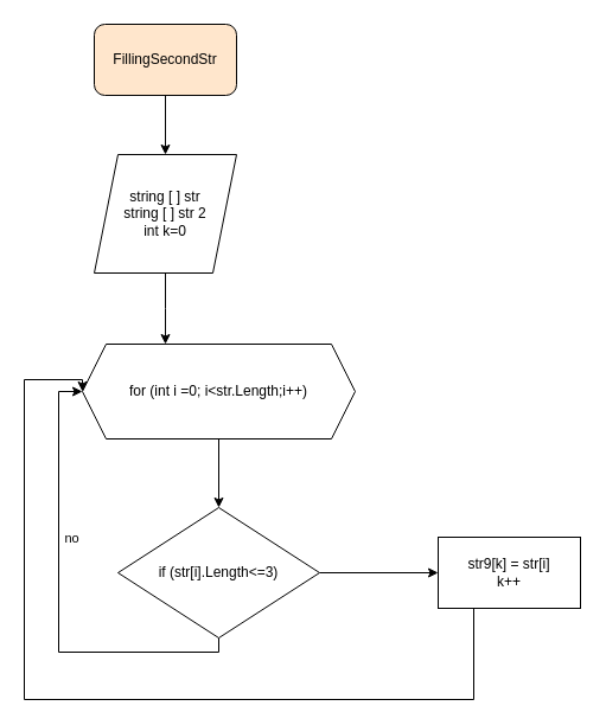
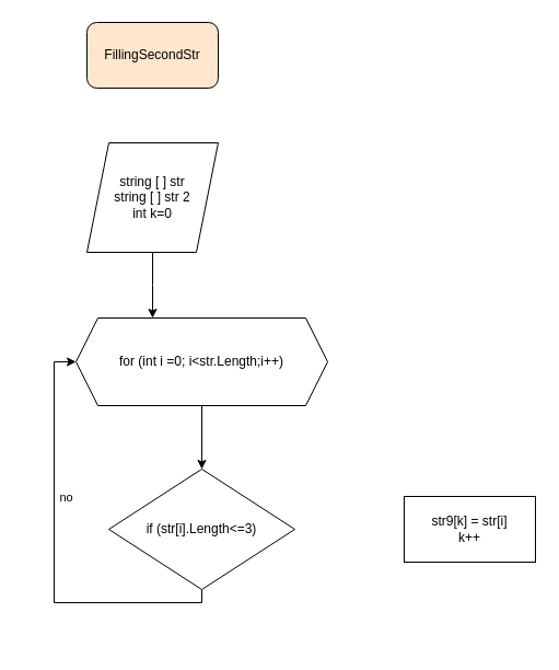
  <mxCell id="0" />
  <mxCell id="1" parent="0" />
  <mxCell id="2" value="" style="edgeStyle=orthogonalEdgeStyle;rounded=0;orthogonalLoop=1;jettySize=auto;html=1;" edge="1" parent="1" source="3"><mxGeometry relative="1" as="geometry"><mxPoint x="139" y="290" as="targetPoint" /></mxGeometry></mxCell>
  <mxCell id="3" value="string [ ] str&lt;div&gt;string [ ] str 2&lt;/div&gt;&lt;div&gt;int k=0&lt;/div&gt;" style="shape=parallelogram;perimeter=parallelogramPerimeter;whiteSpace=wrap;html=1;fixedSize=1;" vertex="1" parent="1"><mxGeometry x="79" y="130" width="120" height="100" as="geometry" /></mxCell>
- <mxCell id="4" value="" style="edgeStyle=orthogonalEdgeStyle;rounded=0;orthogonalLoop=1;jettySize=auto;html=1;" edge="1" parent="1" source="7" target="9"><mxGeometry relative="1" as="geometry" /></mxCell>
  <mxCell id="5" style="edgeStyle=orthogonalEdgeStyle;rounded=0;orthogonalLoop=1;jettySize=auto;html=1;entryX=0;entryY=0.5;entryDx=0;entryDy=0;" edge="1" parent="1" source="7" target="11"><mxGeometry relative="1" as="geometry"><Array as="points"><mxPoint x="184" y="550" /><mxPoint x="49" y="550" /><mxPoint x="49" y="330" /></Array></mxGeometry></mxCell>
  <mxCell id="6" value="no" style="edgeLabel;html=1;align=center;verticalAlign=middle;resizable=0;points=[];" vertex="1" connectable="0" parent="5"><mxGeometry x="0.233" y="-3" relative="1" as="geometry"><mxPoint x="7" y="-5" as="offset" /></mxGeometry></mxCell>
  <mxCell id="7" value="if (str[i].Length&amp;lt;=3)" style="rhombus;whiteSpace=wrap;html=1;" vertex="1" parent="1"><mxGeometry x="99" y="428" width="170" height="110" as="geometry" /></mxCell>
- <mxCell id="8" style="edgeStyle=orthogonalEdgeStyle;rounded=0;orthogonalLoop=1;jettySize=auto;html=1;entryX=0;entryY=0.5;entryDx=0;entryDy=0;" edge="1" parent="1" source="9" target="11"><mxGeometry relative="1" as="geometry"><mxPoint x="49" y="320" as="targetPoint" /><Array as="points"><mxPoint x="399" y="590" /><mxPoint x="20" y="590" /><mxPoint x="20" y="320" /><mxPoint x="69" y="320" /></Array></mxGeometry></mxCell>
  <mxCell id="9" value="str9[k] = str[i]&lt;div&gt;k++&lt;/div&gt;" style="whiteSpace=wrap;html=1;" vertex="1" parent="1"><mxGeometry x="369" y="453" width="120" height="60" as="geometry" /></mxCell>
  <mxCell id="10" style="edgeStyle=orthogonalEdgeStyle;rounded=0;orthogonalLoop=1;jettySize=auto;html=1;exitX=0.5;exitY=1;exitDx=0;exitDy=0;entryX=0.5;entryY=0;entryDx=0;entryDy=0;" edge="1" parent="1" source="11" target="7"><mxGeometry relative="1" as="geometry" /></mxCell>
  <mxCell id="11" value="for (int i =0; i&amp;lt;str.Length;i++)" style="shape=hexagon;perimeter=hexagonPerimeter2;whiteSpace=wrap;html=1;fixedSize=1;" vertex="1" parent="1"><mxGeometry x="69" y="290" width="230" height="80" as="geometry" /></mxCell>
- <mxCell id="12" value="" style="edgeStyle=orthogonalEdgeStyle;rounded=0;orthogonalLoop=1;jettySize=auto;html=1;" edge="1" parent="1" source="13" target="3"><mxGeometry relative="1" as="geometry" /></mxCell>
  <mxCell id="13" value="FillingSecondStr" style="rounded=1;whiteSpace=wrap;html=1;fillColor=#ffe6cc;" vertex="1" parent="1"><mxGeometry x="79" y="20" width="120" height="60" as="geometry" /></mxCell>
